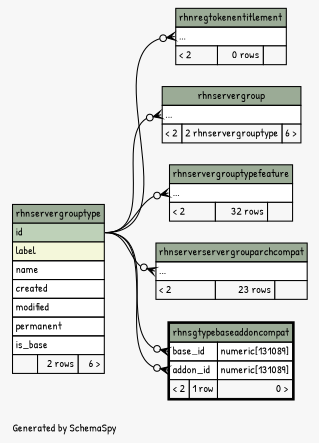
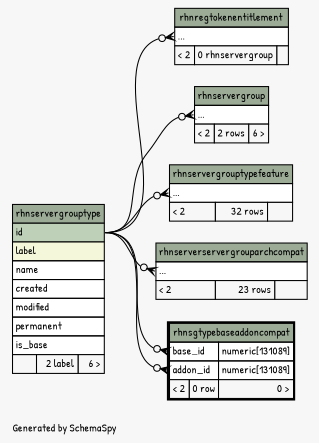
  digraph {
    bgcolor="#f7f7f7"
    fontname="Patrick Hand"
    fontsize=11
    label="\nGenerated by SchemaSpy"
    labeljust=l
    nodesep=0.18
    rankdir=RL
    ranksep=0.46
    node [fontname="Patrick Hand" fontsize=11 shape=plaintext]
    edge [arrowhead=none arrowsize=0.8 arrowtail=crowodot dir=back fontname="Patrick Hand" headport="id:e" tailport="elipses:w"]
-   n1 [label=<     <TABLE BORDER="0" CELLBORDER="1" CELLSPACING="0" BGCOLOR="#ffffff">       <TR><TD COLSPAN="3" BGCOLOR="#9bab96" ALIGN="CENTER">rhnregtokenentitlement</TD></TR>       <TR><TD PORT="elipses" COLSPAN="3" ALIGN="LEFT">...</TD></TR>       <TR><TD ALIGN="LEFT" BGCOLOR="#f7f7f7">&lt; 2</TD><TD ALIGN="RIGHT" BGCOLOR="#f7f7f7">0 rows</TD><TD ALIGN="RIGHT" BGCOLOR="#f7f7f7">  </TD></TR>     </TABLE>>]
-   n2 [label=<     <TABLE BORDER="0" CELLBORDER="1" CELLSPACING="0" BGCOLOR="#ffffff">       <TR><TD COLSPAN="3" BGCOLOR="#9bab96" ALIGN="CENTER">rhnservergrouptype</TD></TR>       <TR><TD PORT="id" COLSPAN="3" BGCOLOR="#bed1b8" ALIGN="LEFT">id</TD></TR>       <TR><TD PORT="label" COLSPAN="3" BGCOLOR="#f4f7da" ALIGN="LEFT">label</TD></TR>       <TR><TD PORT="name" COLSPAN="3" ALIGN="LEFT">name</TD></TR>       <TR><TD PORT="created" COLSPAN="3" ALIGN="LEFT">created</TD></TR>       <TR><TD PORT="modified" COLSPAN="3" ALIGN="LEFT">modified</TD></TR>       <TR><TD PORT="permanent" COLSPAN="3" ALIGN="LEFT">permanent</TD></TR>       <TR><TD PORT="is_base" COLSPAN="3" ALIGN="LEFT">is_base</TD></TR>       <TR><TD ALIGN="LEFT" BGCOLOR="#f7f7f7">  </TD><TD ALIGN="RIGHT" BGCOLOR="#f7f7f7">2 rows</TD><TD ALIGN="RIGHT" BGCOLOR="#f7f7f7">6 &gt;</TD></TR>     </TABLE>>]
-   n3 [label=<     <TABLE BORDER="0" CELLBORDER="1" CELLSPACING="0" BGCOLOR="#ffffff">       <TR><TD COLSPAN="3" BGCOLOR="#9bab96" ALIGN="CENTER">rhnservergroup</TD></TR>       <TR><TD PORT="elipses" COLSPAN="3" ALIGN="LEFT">...</TD></TR>       <TR><TD ALIGN="LEFT" BGCOLOR="#f7f7f7">&lt; 2</TD><TD ALIGN="RIGHT" BGCOLOR="#f7f7f7">2 rhnservergrouptype</TD><TD ALIGN="RIGHT" BGCOLOR="#f7f7f7">6 &gt;</TD></TR>     </TABLE>>]
+   n1 [label=<     <TABLE BORDER="0" CELLBORDER="1" CELLSPACING="0" BGCOLOR="#ffffff">       <TR><TD COLSPAN="3" BGCOLOR="#9bab96" ALIGN="CENTER">rhnregtokenentitlement</TD></TR>       <TR><TD PORT="elipses" COLSPAN="3" ALIGN="LEFT">...</TD></TR>       <TR><TD ALIGN="LEFT" BGCOLOR="#f7f7f7">&lt; 2</TD><TD ALIGN="RIGHT" BGCOLOR="#f7f7f7">0 rhnservergroup</TD><TD ALIGN="RIGHT" BGCOLOR="#f7f7f7">  </TD></TR>     </TABLE>>]
+   n2 [label=<     <TABLE BORDER="0" CELLBORDER="1" CELLSPACING="0" BGCOLOR="#ffffff">       <TR><TD COLSPAN="3" BGCOLOR="#9bab96" ALIGN="CENTER">rhnservergrouptype</TD></TR>       <TR><TD PORT="id" COLSPAN="3" BGCOLOR="#bed1b8" ALIGN="LEFT">id</TD></TR>       <TR><TD PORT="label" COLSPAN="3" BGCOLOR="#f4f7da" ALIGN="LEFT">label</TD></TR>       <TR><TD PORT="name" COLSPAN="3" ALIGN="LEFT">name</TD></TR>       <TR><TD PORT="created" COLSPAN="3" ALIGN="LEFT">created</TD></TR>       <TR><TD PORT="modified" COLSPAN="3" ALIGN="LEFT">modified</TD></TR>       <TR><TD PORT="permanent" COLSPAN="3" ALIGN="LEFT">permanent</TD></TR>       <TR><TD PORT="is_base" COLSPAN="3" ALIGN="LEFT">is_base</TD></TR>       <TR><TD ALIGN="LEFT" BGCOLOR="#f7f7f7">  </TD><TD ALIGN="RIGHT" BGCOLOR="#f7f7f7">2 label</TD><TD ALIGN="RIGHT" BGCOLOR="#f7f7f7">6 &gt;</TD></TR>     </TABLE>>]
+   n3 [label=<     <TABLE BORDER="0" CELLBORDER="1" CELLSPACING="0" BGCOLOR="#ffffff">       <TR><TD COLSPAN="3" BGCOLOR="#9bab96" ALIGN="CENTER">rhnservergroup</TD></TR>       <TR><TD PORT="elipses" COLSPAN="3" ALIGN="LEFT">...</TD></TR>       <TR><TD ALIGN="LEFT" BGCOLOR="#f7f7f7">&lt; 2</TD><TD ALIGN="RIGHT" BGCOLOR="#f7f7f7">2 rows</TD><TD ALIGN="RIGHT" BGCOLOR="#f7f7f7">6 &gt;</TD></TR>     </TABLE>>]
    n4 [label=<     <TABLE BORDER="0" CELLBORDER="1" CELLSPACING="0" BGCOLOR="#ffffff">       <TR><TD COLSPAN="3" BGCOLOR="#9bab96" ALIGN="CENTER">rhnservergrouptypefeature</TD></TR>       <TR><TD PORT="elipses" COLSPAN="3" ALIGN="LEFT">...</TD></TR>       <TR><TD ALIGN="LEFT" BGCOLOR="#f7f7f7">&lt; 2</TD><TD ALIGN="RIGHT" BGCOLOR="#f7f7f7">32 rows</TD><TD ALIGN="RIGHT" BGCOLOR="#f7f7f7">  </TD></TR>     </TABLE>>]
    n5 [label=<     <TABLE BORDER="0" CELLBORDER="1" CELLSPACING="0" BGCOLOR="#ffffff">       <TR><TD COLSPAN="3" BGCOLOR="#9bab96" ALIGN="CENTER">rhnserverservergrouparchcompat</TD></TR>       <TR><TD PORT="elipses" COLSPAN="3" ALIGN="LEFT">...</TD></TR>       <TR><TD ALIGN="LEFT" BGCOLOR="#f7f7f7">&lt; 2</TD><TD ALIGN="RIGHT" BGCOLOR="#f7f7f7">23 rows</TD><TD ALIGN="RIGHT" BGCOLOR="#f7f7f7">  </TD></TR>     </TABLE>>]
-   n6 [label=<     <TABLE BORDER="2" CELLBORDER="1" CELLSPACING="0" BGCOLOR="#ffffff">       <TR><TD COLSPAN="3" BGCOLOR="#9bab96" ALIGN="CENTER">rhnsgtypebaseaddoncompat</TD></TR>       <TR><TD PORT="base_id" COLSPAN="2" ALIGN="LEFT">base_id</TD><TD PORT="base_id.type" ALIGN="LEFT">numeric[131089]</TD></TR>       <TR><TD PORT="addon_id" COLSPAN="2" ALIGN="LEFT">addon_id</TD><TD PORT="addon_id.type" ALIGN="LEFT">numeric[131089]</TD></TR>       <TR><TD ALIGN="LEFT" BGCOLOR="#f7f7f7">&lt; 2</TD><TD ALIGN="RIGHT" BGCOLOR="#f7f7f7">1 row</TD><TD ALIGN="RIGHT" BGCOLOR="#f7f7f7">0 &gt;</TD></TR>     </TABLE>>]
+   n6 [label=<     <TABLE BORDER="2" CELLBORDER="1" CELLSPACING="0" BGCOLOR="#ffffff">       <TR><TD COLSPAN="3" BGCOLOR="#9bab96" ALIGN="CENTER">rhnsgtypebaseaddoncompat</TD></TR>       <TR><TD PORT="base_id" COLSPAN="2" ALIGN="LEFT">base_id</TD><TD PORT="base_id.type" ALIGN="LEFT">numeric[131089]</TD></TR>       <TR><TD PORT="addon_id" COLSPAN="2" ALIGN="LEFT">addon_id</TD><TD PORT="addon_id.type" ALIGN="LEFT">numeric[131089]</TD></TR>       <TR><TD ALIGN="LEFT" BGCOLOR="#f7f7f7">&lt; 2</TD><TD ALIGN="RIGHT" BGCOLOR="#f7f7f7">0 row</TD><TD ALIGN="RIGHT" BGCOLOR="#f7f7f7">0 &gt;</TD></TR>     </TABLE>>]
    n1 -> n2
    n3 -> n2
    n4 -> n2
    n5 -> n2
    n6 -> n2 [tailport="addon_id:w"]
    n6 -> n2 [tailport="base_id:w"]
  }
